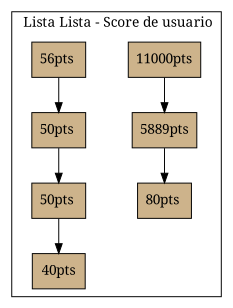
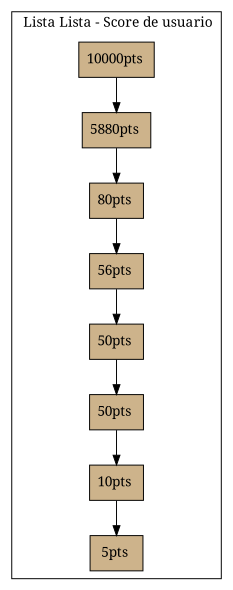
  digraph {
    fontname="Noto Serif"
    rankdir=TB
    node [fillcolor=navajowhite3 fontcolor=black fontname="Noto Serif" shape=rect style=filled]
    edge [fontname="Noto Serif"]
-   n1 [label="11000pts"]
-   n2 [label="5889pts"]
+   n1 [label="10000pts "]
+   n2 [label="5880pts "]
    n3 [label="80pts "]
    n4 [label="56pts "]
    n5 [label="50pts "]
    n6 [label="50pts "]
-   n7 [label="40pts"]
+   n7 [label="10pts "]
+   n8 [label="5pts "]
    subgraph cluster_1 {
      label=" Lista Lista - Score de usuario"
      n1
      n2
      n3
      n4
      n5
      n6
      n7
+     n8
    }
    n1 -> n2
    n2 -> n3
+   n3 -> n4
    n4 -> n5
    n5 -> n6
    n6 -> n7
+   n7 -> n8
  }
